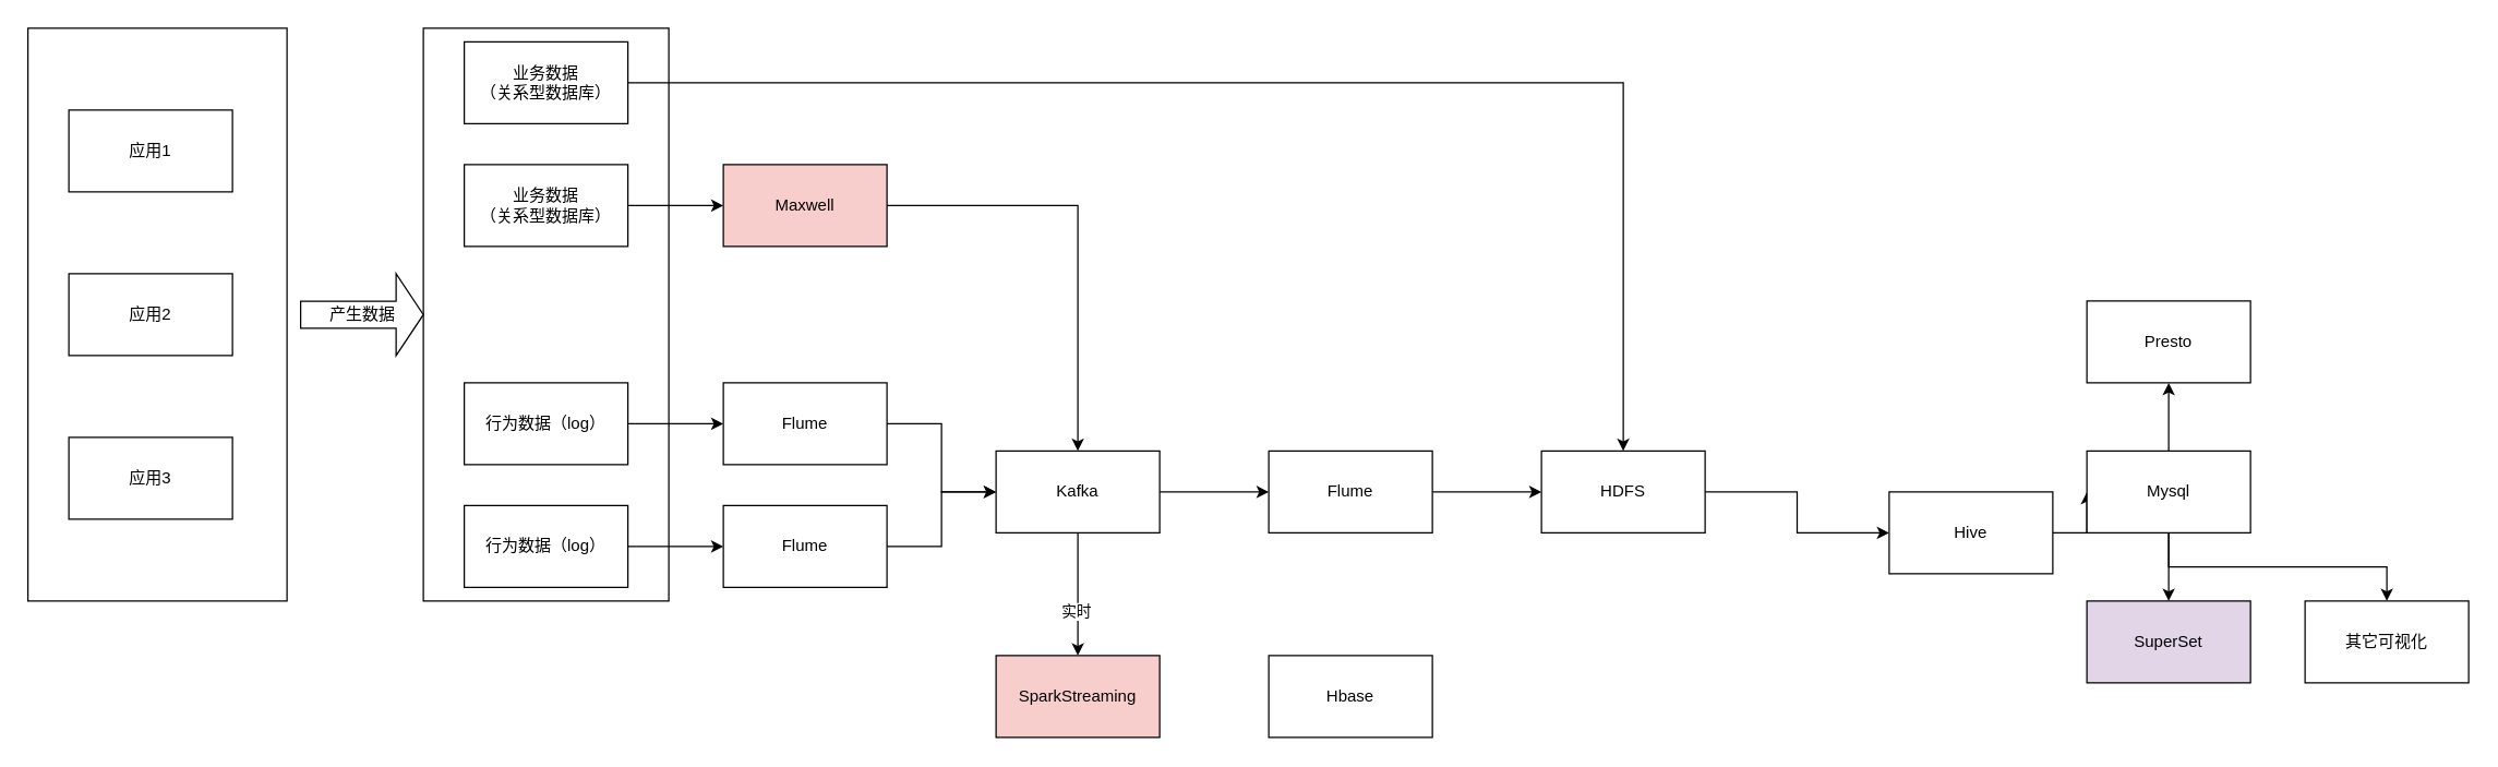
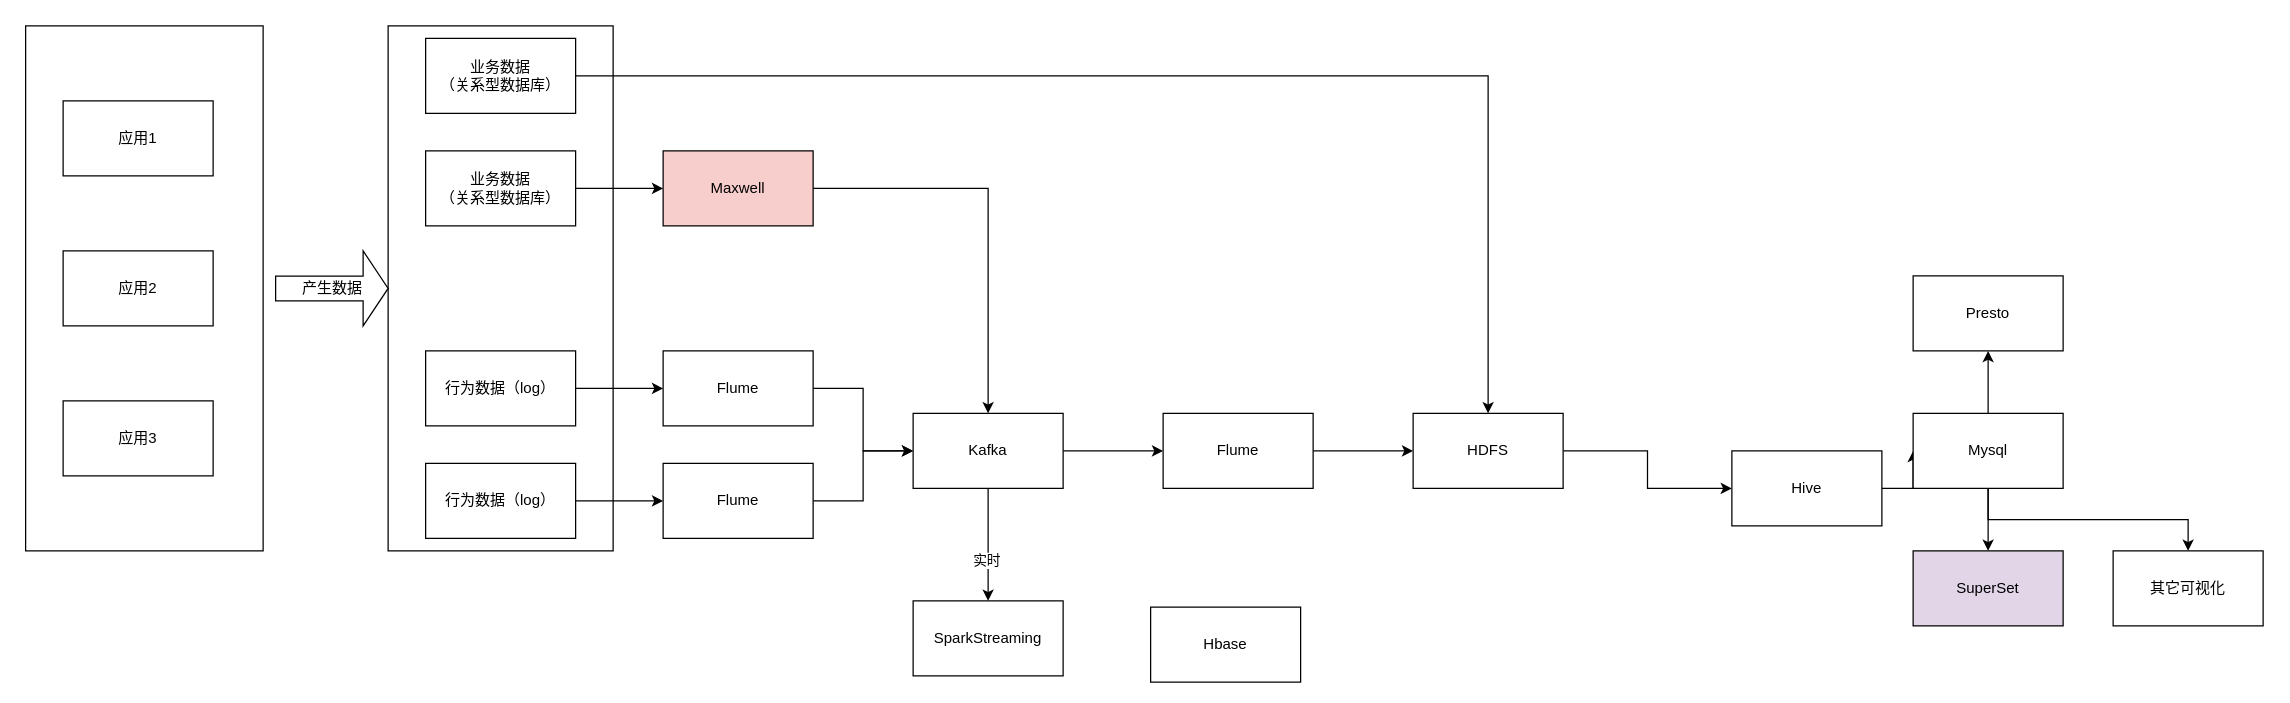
  <mxCell id="0" />
  <mxCell id="1" parent="0" />
  <mxCell id="2" value="" style="rounded=0;whiteSpace=wrap;html=1;" vertex="1" parent="1"><mxGeometry x="310" y="20" width="180" height="420" as="geometry" /></mxCell>
  <mxCell id="3" value="" style="rounded=0;whiteSpace=wrap;html=1;" vertex="1" parent="1"><mxGeometry x="20" y="20" width="190" height="420" as="geometry" /></mxCell>
  <mxCell id="4" value="应用1" style="rounded=0;whiteSpace=wrap;html=1;" vertex="1" parent="1"><mxGeometry x="50" y="80" width="120" height="60" as="geometry" /></mxCell>
  <mxCell id="5" value="应用2" style="rounded=0;whiteSpace=wrap;html=1;" vertex="1" parent="1"><mxGeometry x="50" y="200" width="120" height="60" as="geometry" /></mxCell>
  <mxCell id="6" value="应用3" style="rounded=0;whiteSpace=wrap;html=1;" vertex="1" parent="1"><mxGeometry x="50" y="320" width="120" height="60" as="geometry" /></mxCell>
  <mxCell id="7" style="edgeStyle=orthogonalEdgeStyle;rounded=0;orthogonalLoop=1;jettySize=auto;html=1;exitX=1;exitY=0.5;exitDx=0;exitDy=0;entryX=0;entryY=0.5;entryDx=0;entryDy=0;" edge="1" parent="1" source="8" target="27"><mxGeometry relative="1" as="geometry" /></mxCell>
  <mxCell id="8" value="业务数据&lt;br&gt;（关系型数据库）" style="rounded=0;whiteSpace=wrap;html=1;" vertex="1" parent="1"><mxGeometry x="340" y="120" width="120" height="60" as="geometry" /></mxCell>
  <mxCell id="9" style="edgeStyle=orthogonalEdgeStyle;rounded=0;orthogonalLoop=1;jettySize=auto;html=1;exitX=1;exitY=0.5;exitDx=0;exitDy=0;entryX=0;entryY=0.5;entryDx=0;entryDy=0;" edge="1" parent="1" source="10" target="12"><mxGeometry relative="1" as="geometry" /></mxCell>
  <mxCell id="10" value="行为数据（log）" style="rounded=0;whiteSpace=wrap;html=1;" vertex="1" parent="1"><mxGeometry x="340" y="280" width="120" height="60" as="geometry" /></mxCell>
  <mxCell id="11" style="edgeStyle=orthogonalEdgeStyle;rounded=0;orthogonalLoop=1;jettySize=auto;html=1;exitX=1;exitY=0.5;exitDx=0;exitDy=0;entryX=0;entryY=0.5;entryDx=0;entryDy=0;" edge="1" parent="1" source="12" target="16"><mxGeometry relative="1" as="geometry" /></mxCell>
  <mxCell id="12" value="Flume" style="rounded=0;whiteSpace=wrap;html=1;" vertex="1" parent="1"><mxGeometry x="530" y="280" width="120" height="60" as="geometry" /></mxCell>
  <mxCell id="13" style="edgeStyle=orthogonalEdgeStyle;rounded=0;orthogonalLoop=1;jettySize=auto;html=1;exitX=1;exitY=0.5;exitDx=0;exitDy=0;entryX=0;entryY=0.5;entryDx=0;entryDy=0;" edge="1" parent="1" source="16" target="18"><mxGeometry relative="1" as="geometry" /></mxCell>
  <mxCell id="14" style="edgeStyle=orthogonalEdgeStyle;rounded=0;orthogonalLoop=1;jettySize=auto;html=1;exitX=0.5;exitY=1;exitDx=0;exitDy=0;entryX=0.5;entryY=0;entryDx=0;entryDy=0;" edge="1" parent="1" source="16" target="39"><mxGeometry relative="1" as="geometry" /></mxCell>
  <mxCell id="15" value="实时" style="edgeLabel;html=1;align=center;verticalAlign=middle;resizable=0;points=[];" vertex="1" connectable="0" parent="14"><mxGeometry x="0.258" y="-2" relative="1" as="geometry"><mxPoint as="offset" /></mxGeometry></mxCell>
  <mxCell id="16" value="Kafka" style="rounded=0;whiteSpace=wrap;html=1;" vertex="1" parent="1"><mxGeometry x="730" y="330" width="120" height="60" as="geometry" /></mxCell>
  <mxCell id="17" style="edgeStyle=orthogonalEdgeStyle;rounded=0;orthogonalLoop=1;jettySize=auto;html=1;exitX=1;exitY=0.5;exitDx=0;exitDy=0;entryX=0;entryY=0.5;entryDx=0;entryDy=0;" edge="1" parent="1" source="18" target="29"><mxGeometry relative="1" as="geometry" /></mxCell>
  <mxCell id="18" value="Flume" style="rounded=0;whiteSpace=wrap;html=1;" vertex="1" parent="1"><mxGeometry x="930" y="330" width="120" height="60" as="geometry" /></mxCell>
  <mxCell id="19" style="edgeStyle=orthogonalEdgeStyle;rounded=0;orthogonalLoop=1;jettySize=auto;html=1;exitX=1;exitY=0.5;exitDx=0;exitDy=0;entryX=0;entryY=0.5;entryDx=0;entryDy=0;" edge="1" parent="1" source="20" target="24"><mxGeometry relative="1" as="geometry" /></mxCell>
  <mxCell id="20" value="行为数据（log）" style="rounded=0;whiteSpace=wrap;html=1;" vertex="1" parent="1"><mxGeometry x="340" y="370" width="120" height="60" as="geometry" /></mxCell>
  <mxCell id="21" style="edgeStyle=orthogonalEdgeStyle;rounded=0;orthogonalLoop=1;jettySize=auto;html=1;exitX=1;exitY=0.5;exitDx=0;exitDy=0;entryX=0.5;entryY=0;entryDx=0;entryDy=0;" edge="1" parent="1" source="22" target="29"><mxGeometry relative="1" as="geometry" /></mxCell>
  <mxCell id="22" value="业务数据&lt;br&gt;（关系型数据库）" style="rounded=0;whiteSpace=wrap;html=1;" vertex="1" parent="1"><mxGeometry x="340" y="30" width="120" height="60" as="geometry" /></mxCell>
  <mxCell id="23" style="edgeStyle=orthogonalEdgeStyle;rounded=0;orthogonalLoop=1;jettySize=auto;html=1;exitX=1;exitY=0.5;exitDx=0;exitDy=0;entryX=0;entryY=0.5;entryDx=0;entryDy=0;" edge="1" parent="1" source="24" target="16"><mxGeometry relative="1" as="geometry" /></mxCell>
  <mxCell id="24" value="Flume" style="rounded=0;whiteSpace=wrap;html=1;" vertex="1" parent="1"><mxGeometry x="530" y="370" width="120" height="60" as="geometry" /></mxCell>
  <mxCell id="25" value="产生数据" style="html=1;shadow=0;dashed=0;align=center;verticalAlign=middle;shape=mxgraph.arrows2.arrow;dy=0.67;dx=20;notch=0;" vertex="1" parent="1"><mxGeometry x="220" y="200" width="90" height="60" as="geometry" /></mxCell>
  <mxCell id="26" style="edgeStyle=orthogonalEdgeStyle;rounded=0;orthogonalLoop=1;jettySize=auto;html=1;exitX=1;exitY=0.5;exitDx=0;exitDy=0;entryX=0.5;entryY=0;entryDx=0;entryDy=0;" edge="1" parent="1" source="27" target="16"><mxGeometry relative="1" as="geometry" /></mxCell>
  <mxCell id="27" value="Maxwell" style="rounded=0;whiteSpace=wrap;html=1;fillColor=#f8cecc;" vertex="1" parent="1"><mxGeometry x="530" y="120" width="120" height="60" as="geometry" /></mxCell>
  <mxCell id="28" style="edgeStyle=orthogonalEdgeStyle;rounded=0;orthogonalLoop=1;jettySize=auto;html=1;exitX=1;exitY=0.5;exitDx=0;exitDy=0;entryX=0;entryY=0.5;entryDx=0;entryDy=0;" edge="1" parent="1" source="29" target="31"><mxGeometry relative="1" as="geometry" /></mxCell>
  <mxCell id="29" value="HDFS" style="rounded=0;whiteSpace=wrap;html=1;" vertex="1" parent="1"><mxGeometry x="1130" y="330" width="120" height="60" as="geometry" /></mxCell>
  <mxCell id="30" style="edgeStyle=orthogonalEdgeStyle;rounded=0;orthogonalLoop=1;jettySize=auto;html=1;exitX=1;exitY=0.5;exitDx=0;exitDy=0;entryX=0;entryY=0.5;entryDx=0;entryDy=0;" edge="1" parent="1" source="31" target="35"><mxGeometry relative="1" as="geometry" /></mxCell>
  <mxCell id="31" value="Hive" style="rounded=0;whiteSpace=wrap;html=1;" vertex="1" parent="1"><mxGeometry x="1385" y="360" width="120" height="60" as="geometry" /></mxCell>
  <mxCell id="32" style="edgeStyle=orthogonalEdgeStyle;rounded=0;orthogonalLoop=1;jettySize=auto;html=1;exitX=0.5;exitY=1;exitDx=0;exitDy=0;entryX=0.5;entryY=0;entryDx=0;entryDy=0;" edge="1" parent="1" source="35" target="36"><mxGeometry relative="1" as="geometry" /></mxCell>
  <mxCell id="33" style="edgeStyle=orthogonalEdgeStyle;rounded=0;orthogonalLoop=1;jettySize=auto;html=1;exitX=0.5;exitY=0;exitDx=0;exitDy=0;entryX=0.5;entryY=1;entryDx=0;entryDy=0;" edge="1" parent="1" source="35" target="37"><mxGeometry relative="1" as="geometry" /></mxCell>
  <mxCell id="34" style="edgeStyle=orthogonalEdgeStyle;rounded=0;orthogonalLoop=1;jettySize=auto;html=1;exitX=0.5;exitY=1;exitDx=0;exitDy=0;entryX=0.5;entryY=0;entryDx=0;entryDy=0;" edge="1" parent="1" source="35" target="38"><mxGeometry relative="1" as="geometry" /></mxCell>
  <mxCell id="35" value="Mysql" style="rounded=0;whiteSpace=wrap;html=1;" vertex="1" parent="1"><mxGeometry x="1530" y="330" width="120" height="60" as="geometry" /></mxCell>
  <mxCell id="36" value="SuperSet" style="rounded=0;whiteSpace=wrap;html=1;fillColor=#e1d5e7;" vertex="1" parent="1"><mxGeometry x="1530" y="440" width="120" height="60" as="geometry" /></mxCell>
  <mxCell id="37" value="Presto" style="rounded=0;whiteSpace=wrap;html=1;" vertex="1" parent="1"><mxGeometry x="1530" y="220" width="120" height="60" as="geometry" /></mxCell>
  <mxCell id="38" value="其它可视化" style="rounded=0;whiteSpace=wrap;html=1;" vertex="1" parent="1"><mxGeometry x="1690" y="440" width="120" height="60" as="geometry" /></mxCell>
- <mxCell id="39" value="SparkStreaming" style="rounded=0;whiteSpace=wrap;html=1;fillColor=#f8cecc;" vertex="1" parent="1"><mxGeometry x="730" y="480" width="120" height="60" as="geometry" /></mxCell>
- <mxCell id="40" value="Hbase" style="rounded=0;whiteSpace=wrap;html=1;" vertex="1" parent="1"><mxGeometry x="930" y="480" width="120" height="60" as="geometry" /></mxCell>
+ <mxCell id="39" value="SparkStreaming" style="rounded=0;whiteSpace=wrap;html=1;" vertex="1" parent="1"><mxGeometry x="730" y="480" width="120" height="60" as="geometry" /></mxCell>
+ <mxCell id="40" value="Hbase" style="rounded=0;whiteSpace=wrap;html=1;" vertex="1" parent="1"><mxGeometry x="920" y="485" width="120" height="60" as="geometry" /></mxCell>
